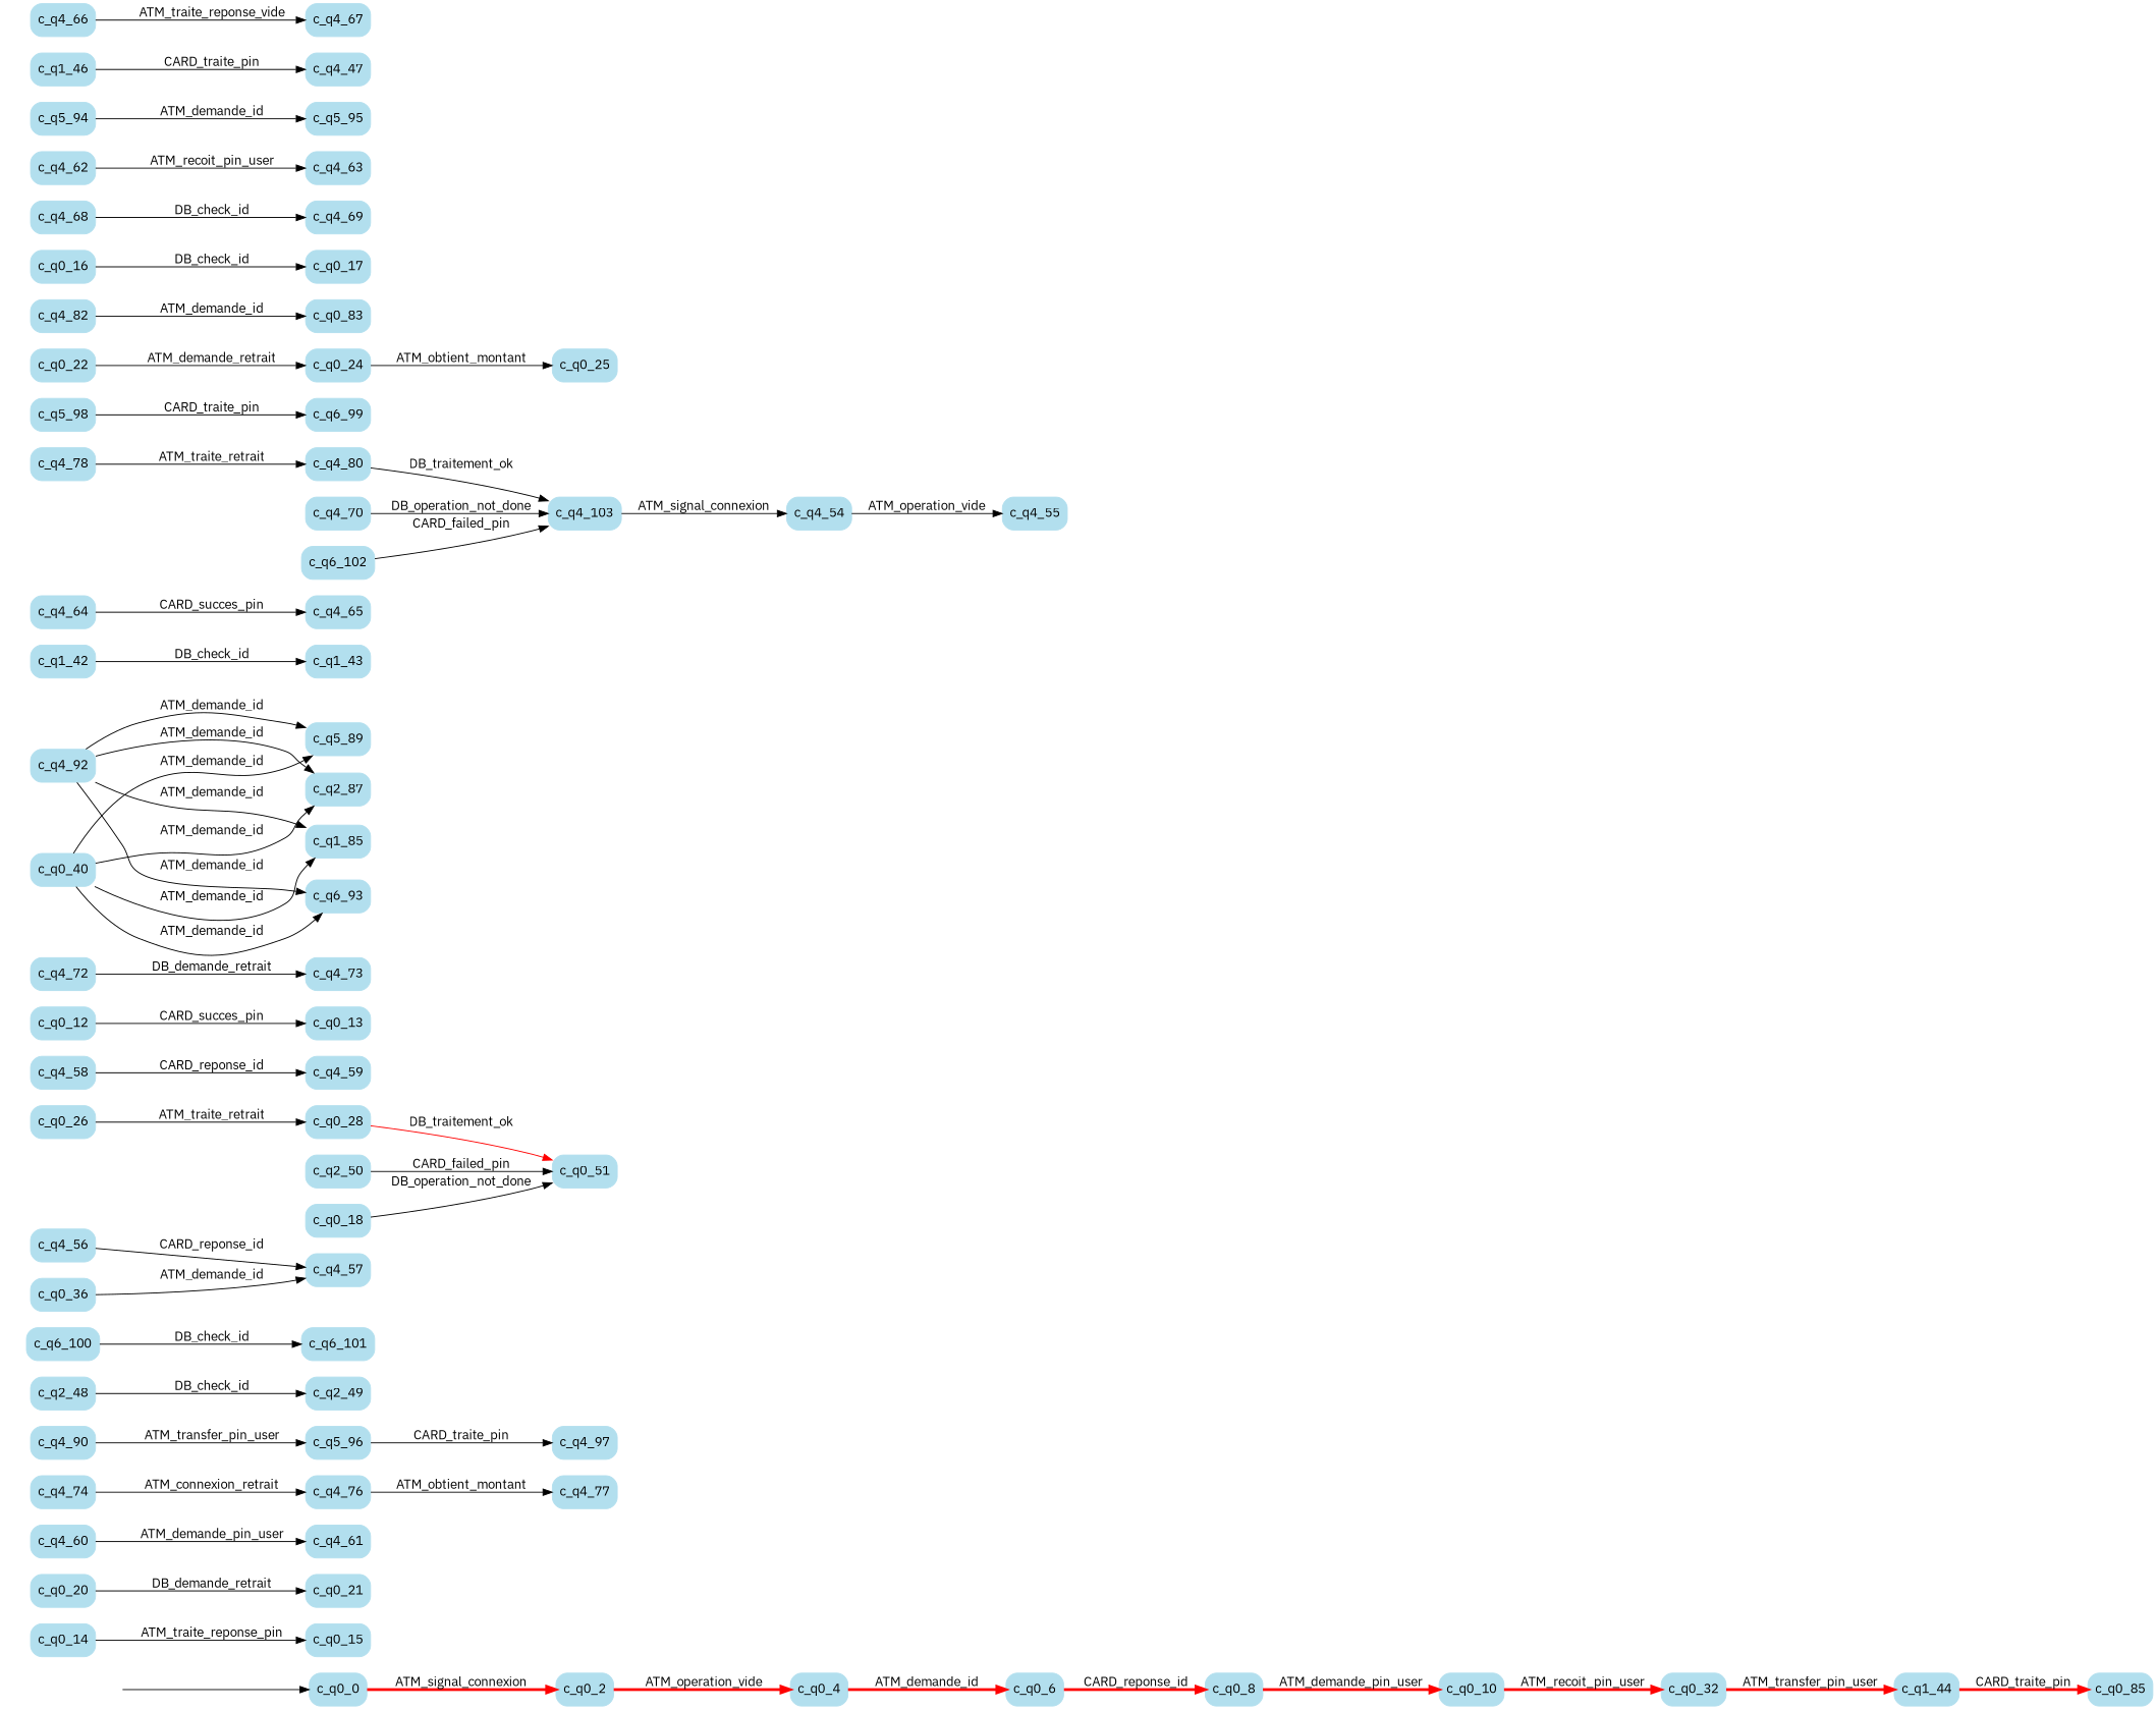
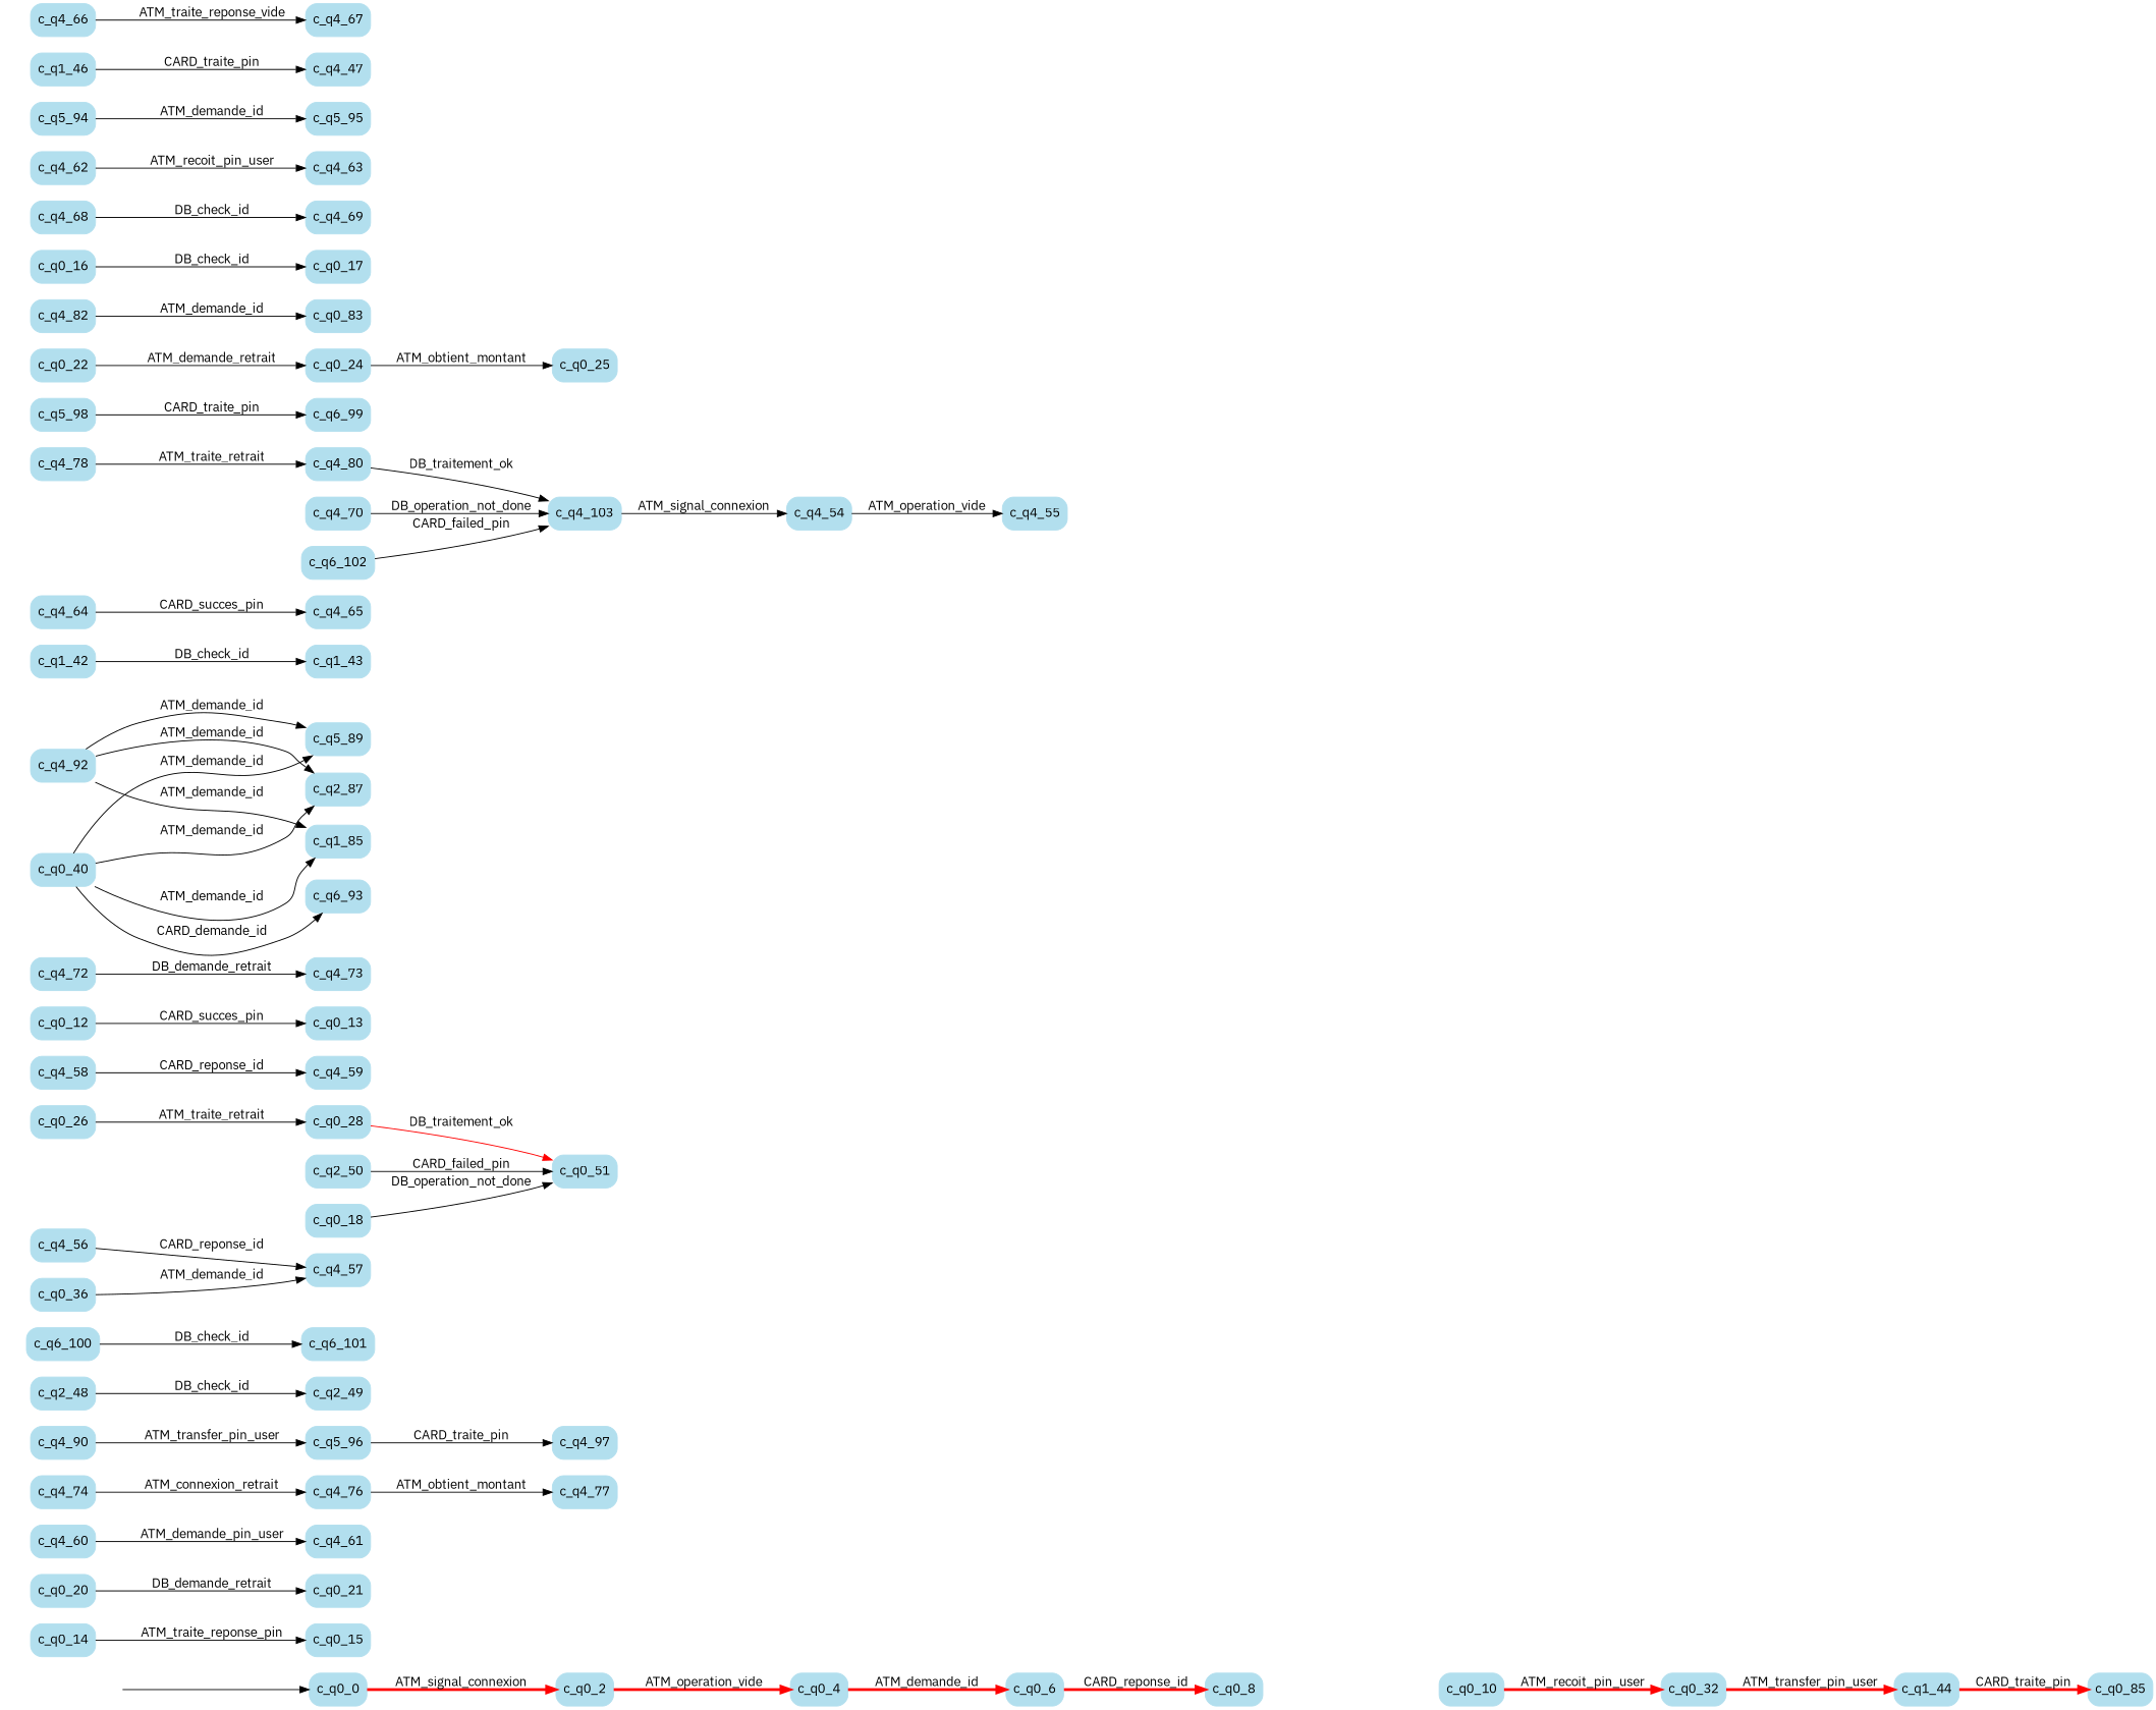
  digraph {
    fontname="IBM Plex Sans"
    rankdir=LR
    node [fontname="IBM Plex Sans" style="rounded, filled" color=lightblue2 shape=box]
    edge [fontname="IBM Plex Sans"]
    start_c_q0_0 [style=invisible color="" shape=""]
    n2 [label=c_q0_0]
    n3 [label=c_q0_2]
    n4 [label=c_q0_15]
    n5 [label=c_q0_20]
    n6 [label=c_q0_21]
    n7 [label=c_q4_60]
    n8 [label=c_q4_61]
    n9 [label=c_q0_4]
    n10 [label=c_q4_77]
    n11 [label=c_q4_90]
    n12 [label=c_q5_96]
    n13 [label=c_q4_97]
    n14 [label=c_q2_48]
    n15 [label=c_q2_49]
    n16 [label=c_q0_8]
    n17 [label=c_q0_10]
    n18 [label=c_q0_32]
    n19 [label=c_q6_101]
    n20 [label=c_q4_57]
    n21 [label=c_q0_51]
    n22 [label=c_q0_26]
    n23 [label=c_q0_28]
    n24 [label=c_q0_6]
    n25 [label=c_q4_58]
    n26 [label=c_q4_59]
    n27 [label=c_q0_13]
    n28 [label=c_q4_73]
    n29 [label=c_q0_14]
    n30 [label=c_q4_92]
    n31 [label=c_q5_89]
    n32 [label=c_q6_93]
    n33 [label=c_q1_85]
    n34 [label=c_q2_87]
    n35 [label=c_q1_43]
    n36 [label=c_q4_64]
    n37 [label=c_q4_65]
    n38 [label=c_q1_42]
    n39 [label=c_q4_78]
    n40 [label=c_q4_80]
    n41 [label=c_q4_103]
    n42 [label=c_q5_98]
    n43 [label=c_q6_99]
    n44 [label=c_q0_40]
    n45 [label=c_q0_25]
    n46 [label=c_q1_44]
    n47 [label=c_q4_82]
    n48 [label=c_q0_83]
    n49 [label=c_q0_17]
    n50 [label=c_q0_16]
    n51 [label=c_q4_56]
    n52 [label=c_q4_74]
    n53 [label=c_q4_76]
    n54 [label=c_q0_85]
    n55 [label=c_q2_50]
    n56 [label=c_q4_72]
    n57 [label=c_q4_54]
    n58 [label=c_q4_55]
    n59 [label=c_q0_24]
    n60 [label=c_q4_68]
    n61 [label=c_q4_69]
    n62 [label=c_q4_63]
    n63 [label=c_q5_95]
    n64 [label=c_q1_46]
    n65 [label=c_q4_47]
    n66 [label=c_q4_67]
    n67 [label=c_q5_94]
    n68 [label=c_q4_70]
    n69 [label=c_q4_66]
    n70 [label=c_q4_62]
    n71 [label=c_q0_22]
    n72 [label=c_q0_36]
    n73 [label=c_q6_102]
    n74 [label=c_q0_18]
    n75 [label=c_q0_12]
    n76 [label=c_q6_100]
    start_c_q0_0 -> n2
    n2 -> n3 [color=red label=ATM_signal_connexion penwidth=3]
    n3 -> n9 [color=red label=ATM_operation_vide penwidth=3]
    n5 -> n6 [label=DB_demande_retrait]
    n7 -> n8 [label=ATM_demande_pin_user]
    n9 -> n24 [color=red label=ATM_demande_id penwidth=3]
    n11 -> n12 [label=ATM_transfer_pin_user]
    n12 -> n13 [label=CARD_traite_pin]
    n14 -> n15 [label=DB_check_id]
-   n16 -> n17 [color=red label=ATM_demande_pin_user penwidth=3]
    n17 -> n18 [color=red label=ATM_recoit_pin_user penwidth=3]
    n18 -> n46 [color=red label=ATM_transfer_pin_user penwidth=3]
    n22 -> n23 [label=ATM_traite_retrait]
    n23 -> n21 [color=red label=DB_traitement_ok]
    n24 -> n16 [color=red label=CARD_reponse_id penwidth=3]
    n25 -> n26 [label=CARD_reponse_id]
    n29 -> n4 [label=ATM_traite_reponse_pin]
    n30 -> n31 [label=ATM_demande_id]
-   n30 -> n32 [label=ATM_demande_id]
    n30 -> n33 [label=ATM_demande_id]
    n30 -> n34 [label=ATM_demande_id]
    n36 -> n37 [label=CARD_succes_pin]
    n38 -> n35 [label=DB_check_id]
    n39 -> n40 [label=ATM_traite_retrait]
    n40 -> n41 [label=DB_traitement_ok]
    n41 -> n57 [label=ATM_signal_connexion]
    n42 -> n43 [label=CARD_traite_pin]
    n44 -> n31 [label=ATM_demande_id]
-   n44 -> n32 [label=ATM_demande_id]
+   n44 -> n32 [label=CARD_demande_id]
    n44 -> n33 [label=ATM_demande_id]
    n44 -> n34 [label=ATM_demande_id]
    n46 -> n54 [color=red label=CARD_traite_pin penwidth=3]
    n47 -> n48 [label=ATM_demande_id]
    n50 -> n49 [label=DB_check_id]
    n51 -> n20 [label=CARD_reponse_id]
    n52 -> n53 [label=ATM_connexion_retrait]
    n53 -> n10 [label=ATM_obtient_montant]
    n55 -> n21 [label=CARD_failed_pin]
    n56 -> n28 [label=DB_demande_retrait]
    n57 -> n58 [label=ATM_operation_vide]
    n59 -> n45 [label=ATM_obtient_montant]
    n60 -> n61 [label=DB_check_id]
    n64 -> n65 [label=CARD_traite_pin]
    n67 -> n63 [label=ATM_demande_id]
    n68 -> n41 [label=DB_operation_not_done]
    n69 -> n66 [label=ATM_traite_reponse_vide]
    n70 -> n62 [label=ATM_recoit_pin_user]
    n71 -> n59 [label=ATM_demande_retrait]
    n72 -> n20 [label=ATM_demande_id]
    n73 -> n41 [label=CARD_failed_pin]
    n74 -> n21 [label=DB_operation_not_done]
    n75 -> n27 [label=CARD_succes_pin]
    n76 -> n19 [label=DB_check_id]
  }
